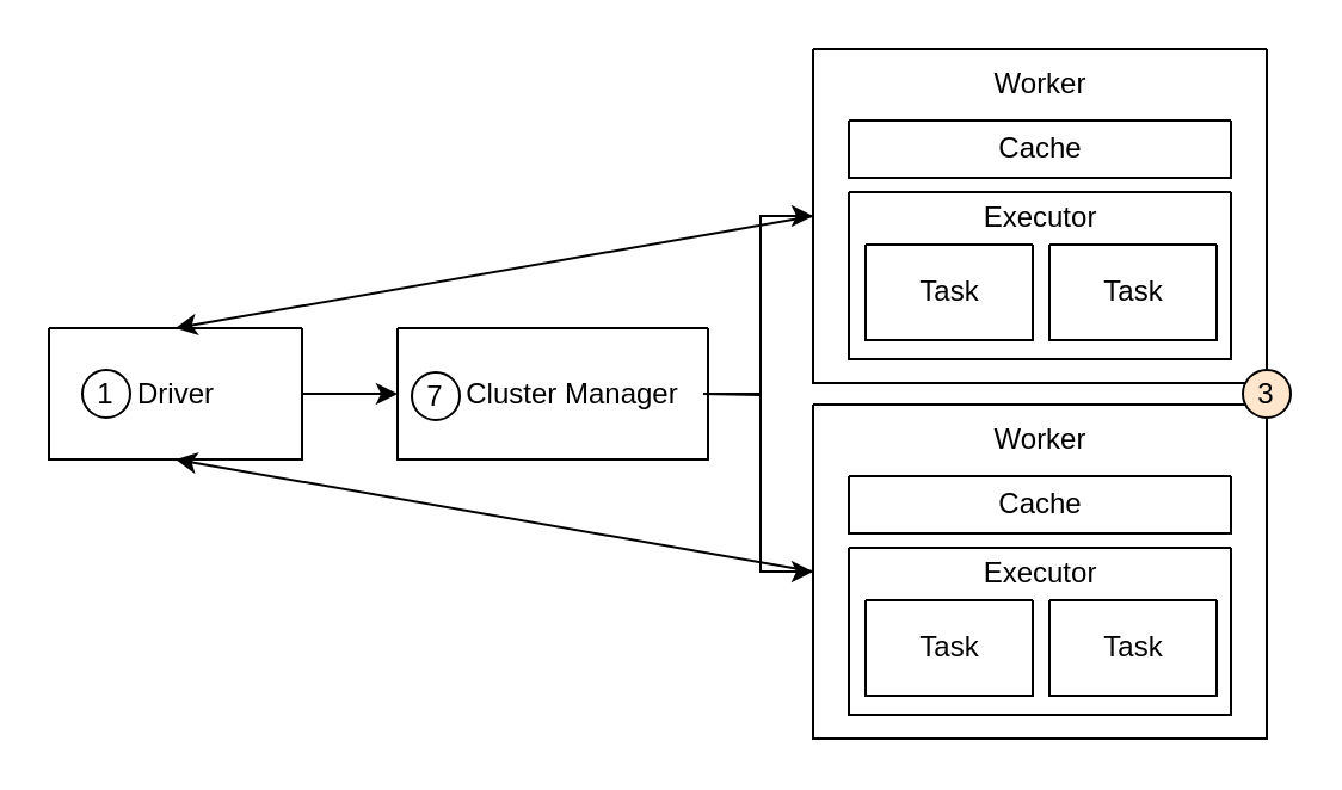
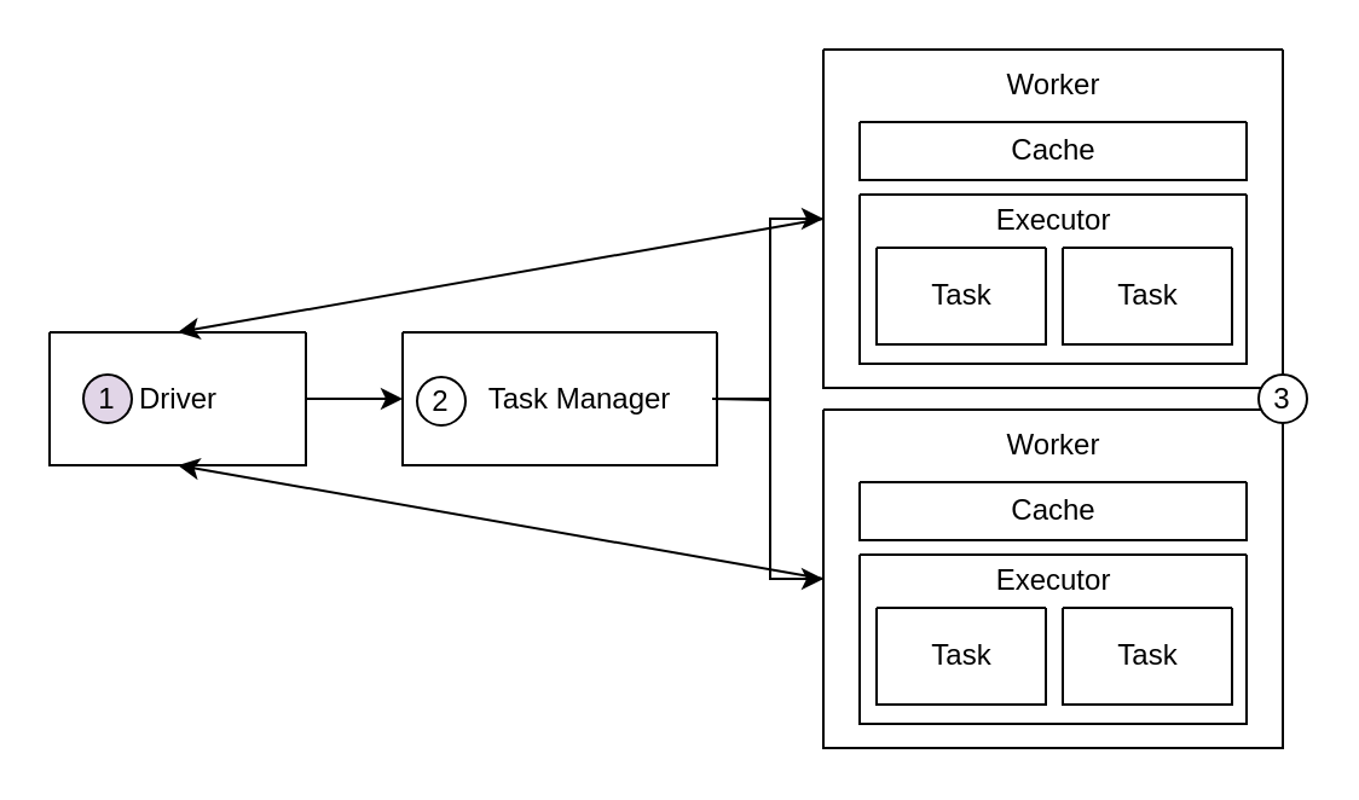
  <mxCell id="0" />
  <mxCell id="1" parent="0" />
  <mxCell id="2" value="" style="swimlane;startSize=0;" vertex="1" parent="1"><mxGeometry x="166" y="137" width="130" height="55" as="geometry" /></mxCell>
- <mxCell id="3" value="Cluster Manager" style="text;html=1;align=center;verticalAlign=middle;resizable=0;points=[];autosize=1;strokeColor=none;fillColor=none;" vertex="1" parent="2"><mxGeometry x="18" y="12.5" width="110" height="30" as="geometry" /></mxCell>
- <mxCell id="4" value="7" style="ellipse;whiteSpace=wrap;html=1;aspect=fixed;" vertex="1" parent="2"><mxGeometry x="6" y="18.5" width="20" height="20" as="geometry" /></mxCell>
+ <mxCell id="3" value="Task Manager" style="text;html=1;align=center;verticalAlign=middle;resizable=0;points=[];autosize=1;strokeColor=none;fillColor=none;" vertex="1" parent="2"><mxGeometry x="18" y="12.5" width="110" height="30" as="geometry" /></mxCell>
+ <mxCell id="4" value="2" style="ellipse;whiteSpace=wrap;html=1;aspect=fixed;" vertex="1" parent="2"><mxGeometry x="6" y="18.5" width="20" height="20" as="geometry" /></mxCell>
  <mxCell id="5" value="" style="swimlane;startSize=0;" vertex="1" parent="1"><mxGeometry x="340" y="169" width="190" height="140" as="geometry" /></mxCell>
  <mxCell id="6" value="" style="swimlane;startSize=0;" vertex="1" parent="5"><mxGeometry x="15" y="60" width="160" height="70" as="geometry" /></mxCell>
  <mxCell id="7" value="" style="swimlane;startSize=0;" vertex="1" parent="6"><mxGeometry x="7" y="22" width="70" height="40" as="geometry" /></mxCell>
  <mxCell id="8" value="Task" style="text;html=1;align=center;verticalAlign=middle;resizable=0;points=[];autosize=1;strokeColor=none;fillColor=none;" vertex="1" parent="7"><mxGeometry x="10" y="5" width="50" height="30" as="geometry" /></mxCell>
  <mxCell id="9" value="" style="swimlane;startSize=0;" vertex="1" parent="6"><mxGeometry x="84" y="22" width="70" height="40" as="geometry" /></mxCell>
  <mxCell id="10" value="Task" style="text;html=1;align=center;verticalAlign=middle;resizable=0;points=[];autosize=1;strokeColor=none;fillColor=none;" vertex="1" parent="9"><mxGeometry x="10" y="5" width="50" height="30" as="geometry" /></mxCell>
  <mxCell id="11" value="Executor" style="text;html=1;align=center;verticalAlign=middle;resizable=0;points=[];autosize=1;strokeColor=none;fillColor=none;" vertex="1" parent="6"><mxGeometry x="45" y="-4" width="70" height="30" as="geometry" /></mxCell>
  <mxCell id="12" value="" style="swimlane;startSize=0;" vertex="1" parent="5"><mxGeometry x="15" y="30" width="160" height="24" as="geometry" /></mxCell>
  <mxCell id="13" value="Cache" style="text;html=1;align=center;verticalAlign=middle;resizable=0;points=[];autosize=1;strokeColor=none;fillColor=none;" vertex="1" parent="12"><mxGeometry x="50" y="-3" width="60" height="30" as="geometry" /></mxCell>
  <mxCell id="14" value="Worker" style="text;html=1;align=center;verticalAlign=middle;resizable=0;points=[];autosize=1;strokeColor=none;fillColor=none;" vertex="1" parent="5"><mxGeometry x="65" width="60" height="30" as="geometry" /></mxCell>
  <mxCell id="15" value="" style="swimlane;startSize=0;" vertex="1" parent="1"><mxGeometry x="340" y="20" width="190" height="140" as="geometry" /></mxCell>
  <mxCell id="16" value="" style="swimlane;startSize=0;" vertex="1" parent="15"><mxGeometry x="15" y="60" width="160" height="70" as="geometry" /></mxCell>
  <mxCell id="17" value="" style="swimlane;startSize=0;" vertex="1" parent="16"><mxGeometry x="7" y="22" width="70" height="40" as="geometry" /></mxCell>
  <mxCell id="18" value="Task" style="text;html=1;align=center;verticalAlign=middle;resizable=0;points=[];autosize=1;strokeColor=none;fillColor=none;" vertex="1" parent="17"><mxGeometry x="10" y="5" width="50" height="30" as="geometry" /></mxCell>
  <mxCell id="19" value="" style="swimlane;startSize=0;" vertex="1" parent="16"><mxGeometry x="84" y="22" width="70" height="40" as="geometry" /></mxCell>
  <mxCell id="20" value="Task" style="text;html=1;align=center;verticalAlign=middle;resizable=0;points=[];autosize=1;strokeColor=none;fillColor=none;" vertex="1" parent="19"><mxGeometry x="10" y="5" width="50" height="30" as="geometry" /></mxCell>
  <mxCell id="21" value="Executor" style="text;html=1;align=center;verticalAlign=middle;resizable=0;points=[];autosize=1;strokeColor=none;fillColor=none;" vertex="1" parent="16"><mxGeometry x="45" y="-4" width="70" height="30" as="geometry" /></mxCell>
  <mxCell id="22" value="" style="swimlane;startSize=0;" vertex="1" parent="15"><mxGeometry x="15" y="30" width="160" height="24" as="geometry" /></mxCell>
  <mxCell id="23" value="Cache" style="text;html=1;align=center;verticalAlign=middle;resizable=0;points=[];autosize=1;strokeColor=none;fillColor=none;" vertex="1" parent="22"><mxGeometry x="50" y="-3" width="60" height="30" as="geometry" /></mxCell>
  <mxCell id="24" value="Worker" style="text;html=1;align=center;verticalAlign=middle;resizable=0;points=[];autosize=1;strokeColor=none;fillColor=none;" vertex="1" parent="15"><mxGeometry x="65" width="60" height="30" as="geometry" /></mxCell>
  <mxCell id="25" value="" style="edgeStyle=orthogonalEdgeStyle;rounded=0;orthogonalLoop=1;jettySize=auto;html=1;entryX=0;entryY=0.5;entryDx=0;entryDy=0;" edge="1" parent="1" source="26" target="2"><mxGeometry relative="1" as="geometry"><mxPoint x="150" y="123" as="targetPoint" /></mxGeometry></mxCell>
  <mxCell id="26" value="" style="swimlane;startSize=0;" vertex="1" parent="1"><mxGeometry x="20" y="137" width="106" height="55" as="geometry" /></mxCell>
  <mxCell id="27" value="Driver" style="text;html=1;align=center;verticalAlign=middle;resizable=0;points=[];autosize=1;strokeColor=none;fillColor=none;" vertex="1" parent="26"><mxGeometry x="23" y="12.5" width="60" height="30" as="geometry" /></mxCell>
- <mxCell id="28" value="1" style="ellipse;whiteSpace=wrap;html=1;aspect=fixed;" vertex="1" parent="26"><mxGeometry x="14" y="17.5" width="20" height="20" as="geometry" /></mxCell>
+ <mxCell id="28" value="1" style="ellipse;whiteSpace=wrap;html=1;aspect=fixed;fillColor=#e1d5e7;" vertex="1" parent="26"><mxGeometry x="14" y="17.5" width="20" height="20" as="geometry" /></mxCell>
  <mxCell id="29" style="edgeStyle=orthogonalEdgeStyle;rounded=0;orthogonalLoop=1;jettySize=auto;html=1;entryX=0;entryY=0.5;entryDx=0;entryDy=0;exitX=1;exitY=0.5;exitDx=0;exitDy=0;" edge="1" parent="1" source="2" target="15"><mxGeometry relative="1" as="geometry"><mxPoint x="300" y="165" as="sourcePoint" /></mxGeometry></mxCell>
  <mxCell id="30" value="" style="endArrow=classic;html=1;rounded=0;exitX=1;exitY=0.5;exitDx=0;exitDy=0;entryX=0;entryY=0.5;entryDx=0;entryDy=0;" edge="1" parent="1" target="5"><mxGeometry width="50" height="50" relative="1" as="geometry"><mxPoint x="294" y="164.5" as="sourcePoint" /><mxPoint x="300" y="263" as="targetPoint" /><Array as="points"><mxPoint x="318" y="165" /><mxPoint x="318" y="239" /></Array></mxGeometry></mxCell>
  <mxCell id="31" value="" style="endArrow=classic;html=1;rounded=0;exitX=0;exitY=0.5;exitDx=0;exitDy=0;entryX=0.5;entryY=0;entryDx=0;entryDy=0;" edge="1" parent="1" source="15" target="26"><mxGeometry width="50" height="50" relative="1" as="geometry"><mxPoint x="340" y="243" as="sourcePoint" /><mxPoint x="390" y="193" as="targetPoint" /></mxGeometry></mxCell>
  <mxCell id="32" value="" style="endArrow=classic;html=1;rounded=0;exitX=0;exitY=0.5;exitDx=0;exitDy=0;entryX=0.5;entryY=1;entryDx=0;entryDy=0;" edge="1" parent="1" source="5" target="26"><mxGeometry width="50" height="50" relative="1" as="geometry"><mxPoint x="350" y="83" as="sourcePoint" /><mxPoint x="83" y="147" as="targetPoint" /></mxGeometry></mxCell>
- <mxCell id="33" value="3" style="ellipse;whiteSpace=wrap;html=1;aspect=fixed;fillColor=#ffe6cc;" vertex="1" parent="1"><mxGeometry x="520" y="154.5" width="20" height="20" as="geometry" /></mxCell>
+ <mxCell id="33" value="3" style="ellipse;whiteSpace=wrap;html=1;aspect=fixed;" vertex="1" parent="1"><mxGeometry x="520" y="154.5" width="20" height="20" as="geometry" /></mxCell>
